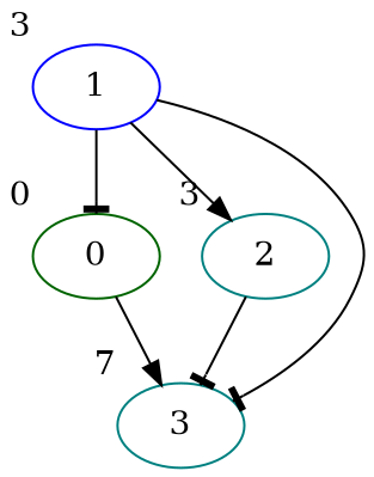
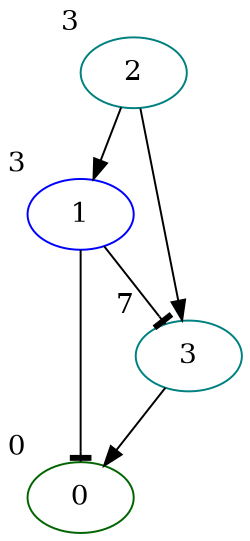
  digraph {
    forcelabels=true
    node [color=teal xlabel=3]
    edge [arrowhead=tee weight=0]
    n1 [color=darkgreen label=0 xlabel=0]
    n2 [color=blue label=1]
    n3 [label=2]
    n4 [label=3 xlabel=7]
    n2 -> n1 [weight=2]
-   n2 -> n3 [arrowhead=normal]
+   n3 -> n2 [arrowhead=normal]
    n2 -> n4
-   n3 -> n4
-   n1 -> n4 [arrowhead=normal]
+   n3 -> n4 [arrowhead=normal]
+   n4 -> n1 [arrowhead=normal]
  }
